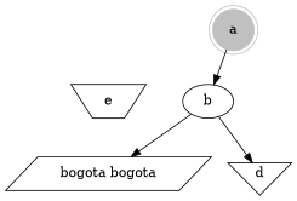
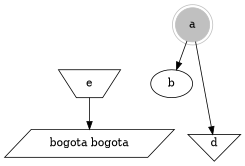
  digraph {
    node [shape=polygon]
    a [color=gray peripheries=2 shape=circle style=filled]
    b [shape=""]
    n3 [label="bogota bogota" sides=4 skew=.4]
    d [shape=invtriangle]
    e [distortion=.7 sides=4]
    a -> b
-   b -> n3
-   b -> d
+   e -> n3
+   a -> d
  }
